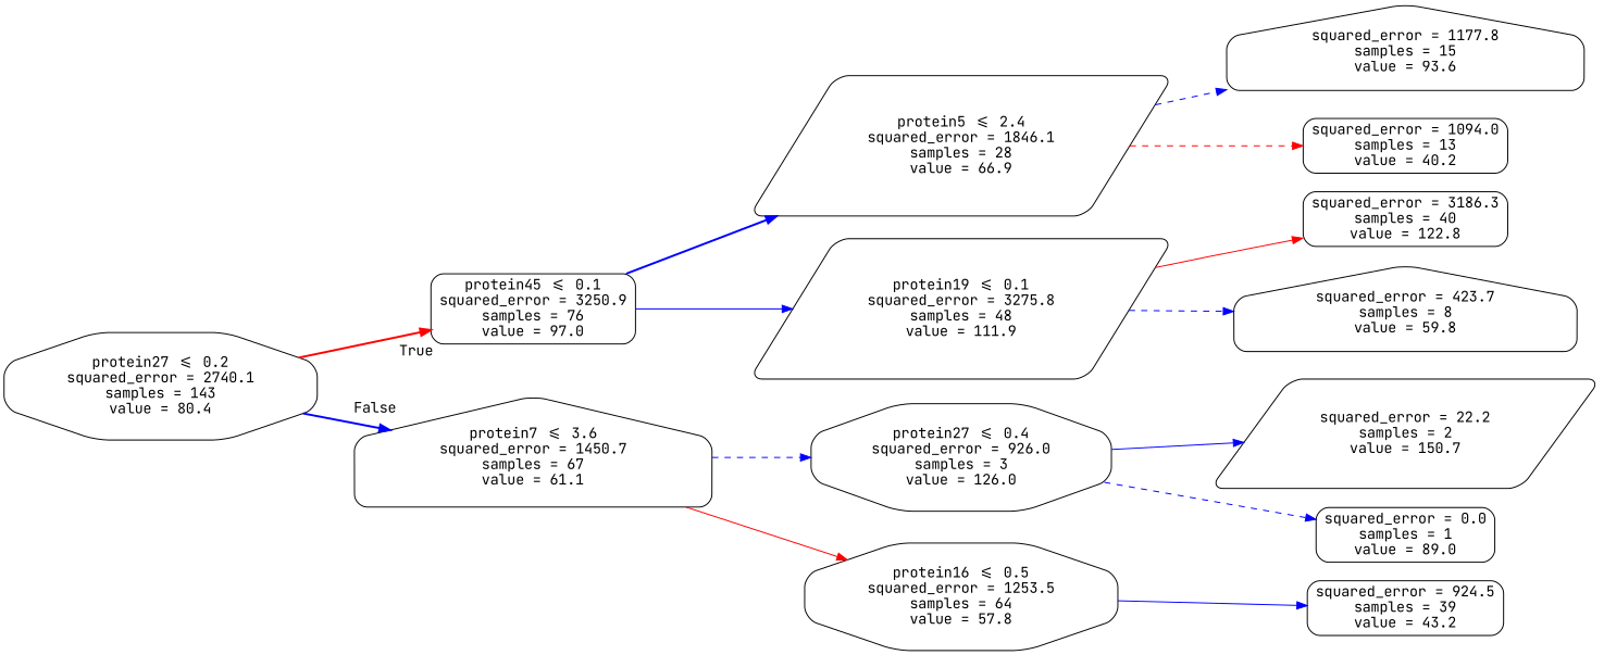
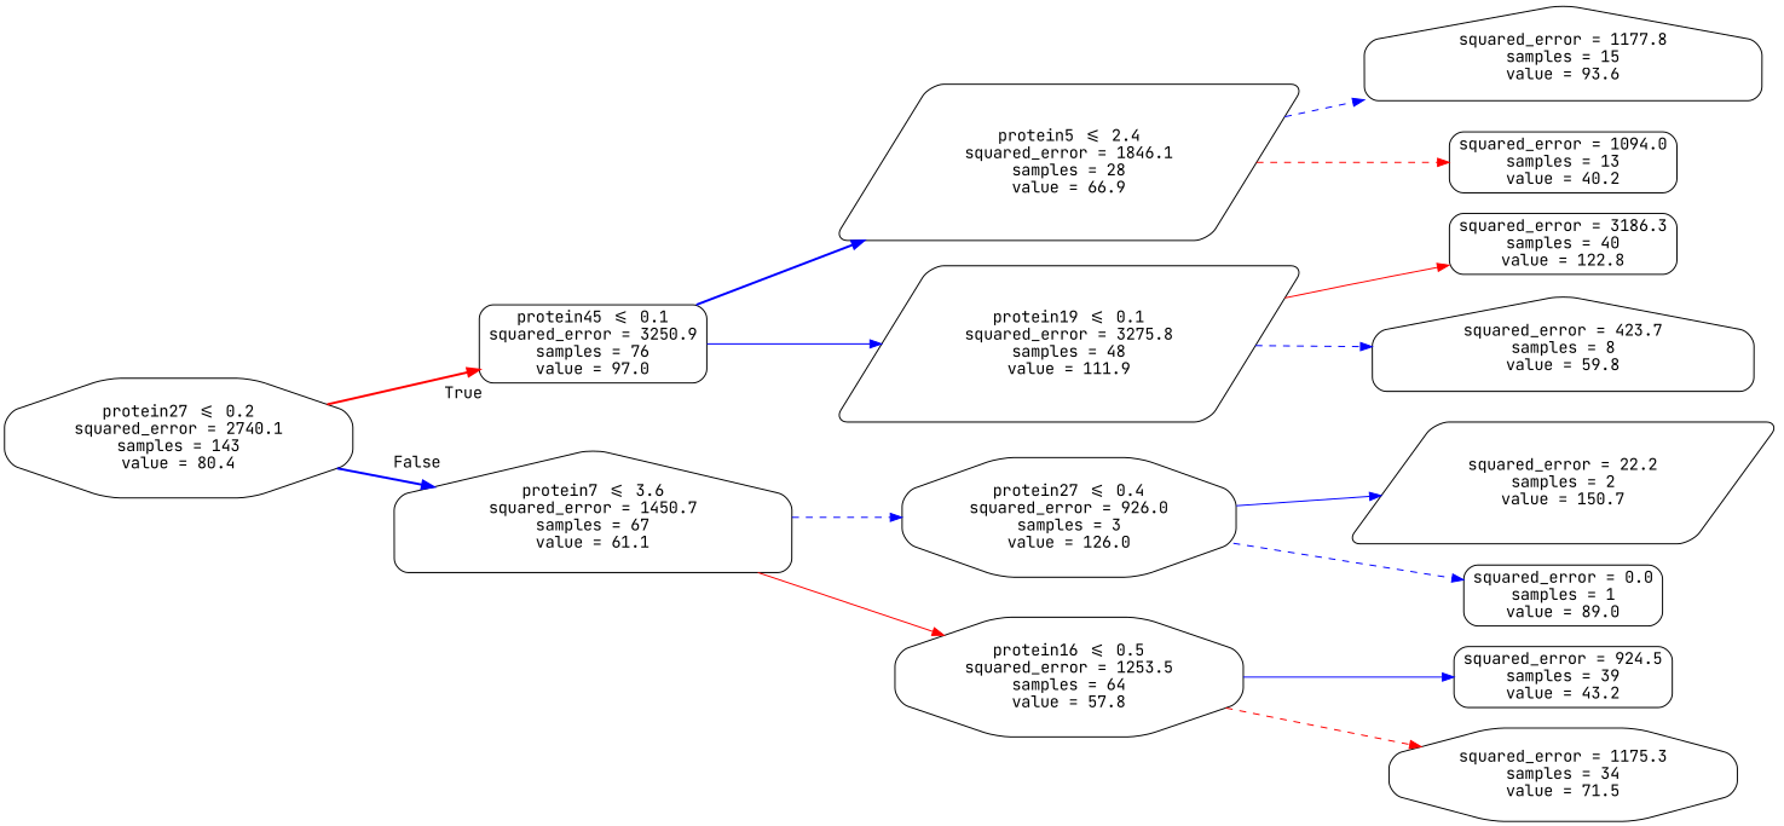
  digraph {
    fontname="JetBrains Mono"
    rankdir=LR
    node [color=black fontname="JetBrains Mono" shape=box style=rounded]
    edge [color=blue fontname="JetBrains Mono" style=dashed]
    n1 [label="protein27 <= 0.2\nsquared_error = 2740.1\nsamples = 143\nvalue = 80.4" shape=octagon]
    n2 [label="protein45 <= 0.1\nsquared_error = 3250.9\nsamples = 76\nvalue = 97.0"]
    n3 [label="protein7 <= 3.6\nsquared_error = 1450.7\nsamples = 67\nvalue = 61.1" shape=house]
    n4 [label="protein5 <= 2.4\nsquared_error = 1846.1\nsamples = 28\nvalue = 66.9" shape=parallelogram]
    n5 [label="protein19 <= 0.1\nsquared_error = 3275.8\nsamples = 48\nvalue = 111.9" shape=parallelogram]
    n6 [label="protein27 <= 0.4\nsquared_error = 926.0\nsamples = 3\nvalue = 126.0" shape=octagon]
    n7 [label="protein16 <= 0.5\nsquared_error = 1253.5\nsamples = 64\nvalue = 57.8" shape=octagon]
    n8 [label="squared_error = 1177.8\nsamples = 15\nvalue = 93.6" shape=house]
    n9 [label="squared_error = 1094.0\nsamples = 13\nvalue = 40.2"]
    n10 [label="squared_error = 3186.3\nsamples = 40\nvalue = 122.8"]
    n11 [label="squared_error = 423.7\nsamples = 8\nvalue = 59.8" shape=house]
    n12 [label="squared_error = 22.2\nsamples = 2\nvalue = 150.7" shape=parallelogram]
    n13 [label="squared_error = 0.0\nsamples = 1\nvalue = 89.0"]
    n14 [label="squared_error = 924.5\nsamples = 39\nvalue = 43.2"]
+   n15 [label="squared_error = 1175.3\nsamples = 34\nvalue = 71.5" shape=octagon]
    n1 -> n2 [color=red headlabel=True labelangle=45 labeldistance=2.5 style=bold]
    n1 -> n3 [headlabel=False labelangle=-45 labeldistance=2.5 style=bold]
    n2 -> n4 [style=bold]
    n2 -> n5 [style=solid]
    n3 -> n6
    n3 -> n7 [color=red style=solid]
    n4 -> n8
    n4 -> n9 [color=red]
    n5 -> n10 [color=red style=solid]
    n5 -> n11
    n6 -> n12 [style=solid]
    n6 -> n13
    n7 -> n14 [style=solid]
+   n7 -> n15 [color=red]
  }
